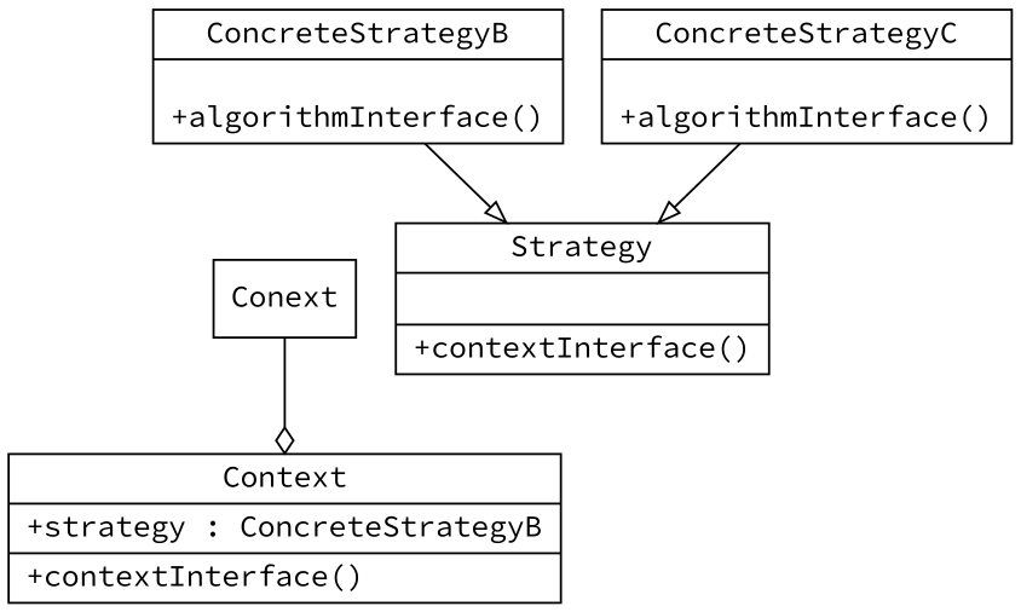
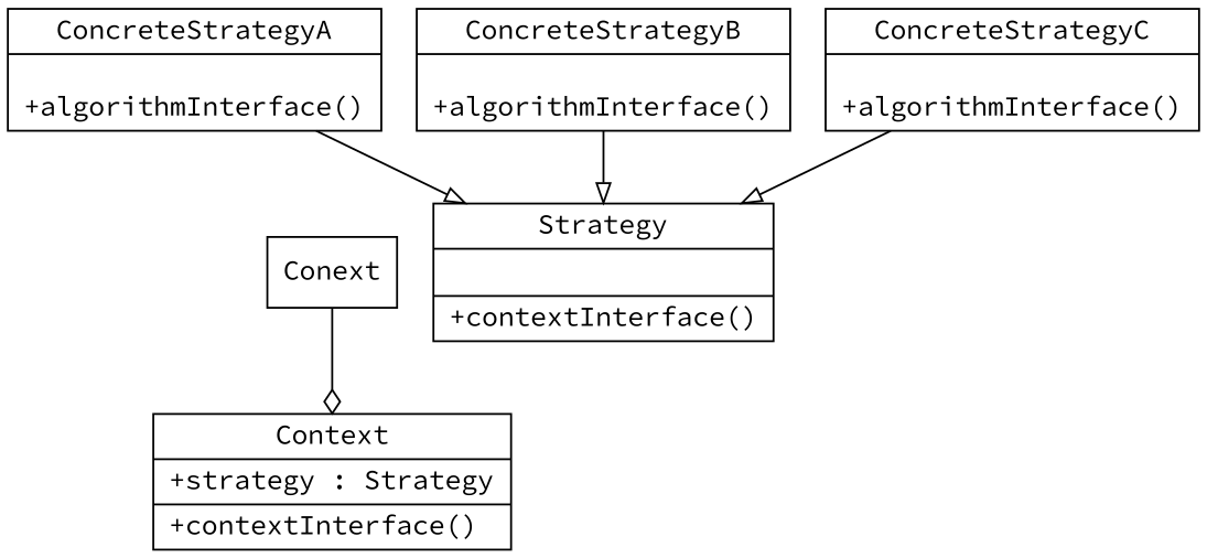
  digraph {
    fontname="Source Code Pro"
    node [fontname="Source Code Pro" shape=record]
    edge [arrowhead=onormal fontname="Source Code Pro" style=filled]
    Conext
    n2 [label="{Strategy|\l|+contextInterface()\l}"]
-   n3 [label="{Context| +strategy : ConcreteStrategyB\l| +contextInterface()\l}"]
+   n3 [label="{Context| +strategy : Strategy\l| +contextInterface()\l}"]
+   n4 [label="{ConcreteStrategyA|\l+algorithmInterface()\l}"]
    n5 [label="{ConcreteStrategyB|\l+algorithmInterface()\l}"]
    n6 [label="{ConcreteStrategyC|\l+algorithmInterface()\l}"]
    subgraph sub_1 {
      rank=same
      Conext
      n2
    }
    Conext -> n3 [arrowhead=odiamond]
+   n4 -> n2
    n5 -> n2
    n6 -> n2
  }
